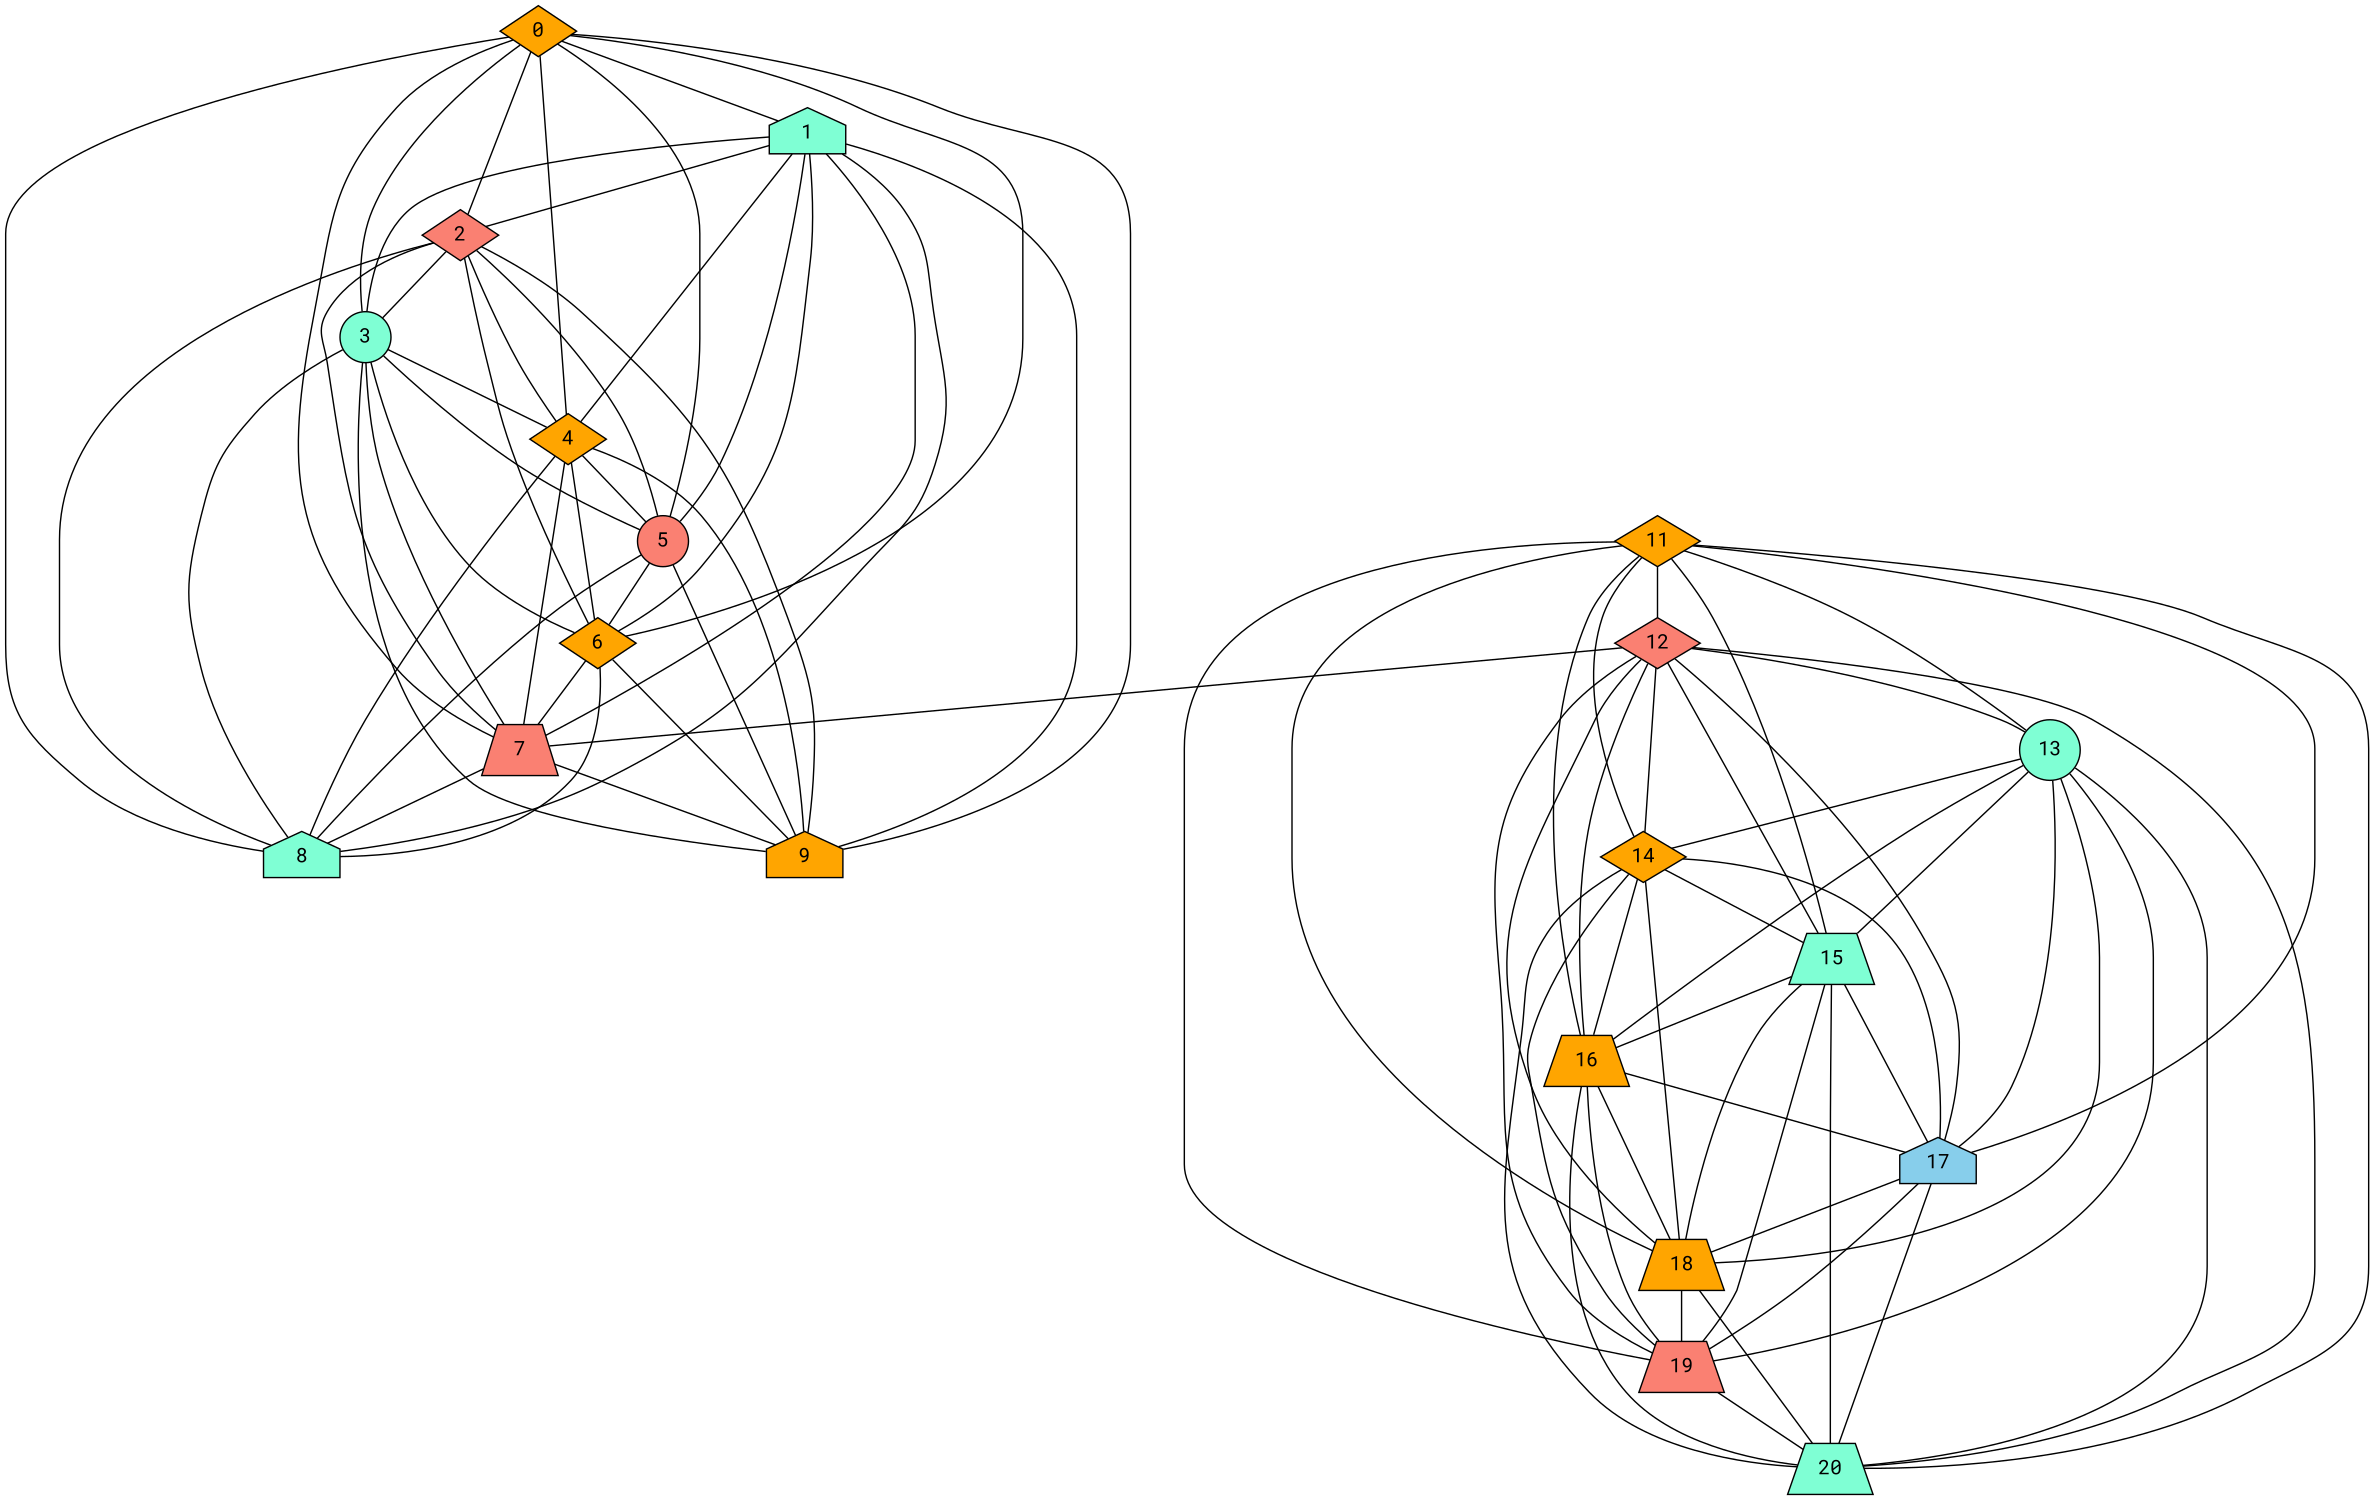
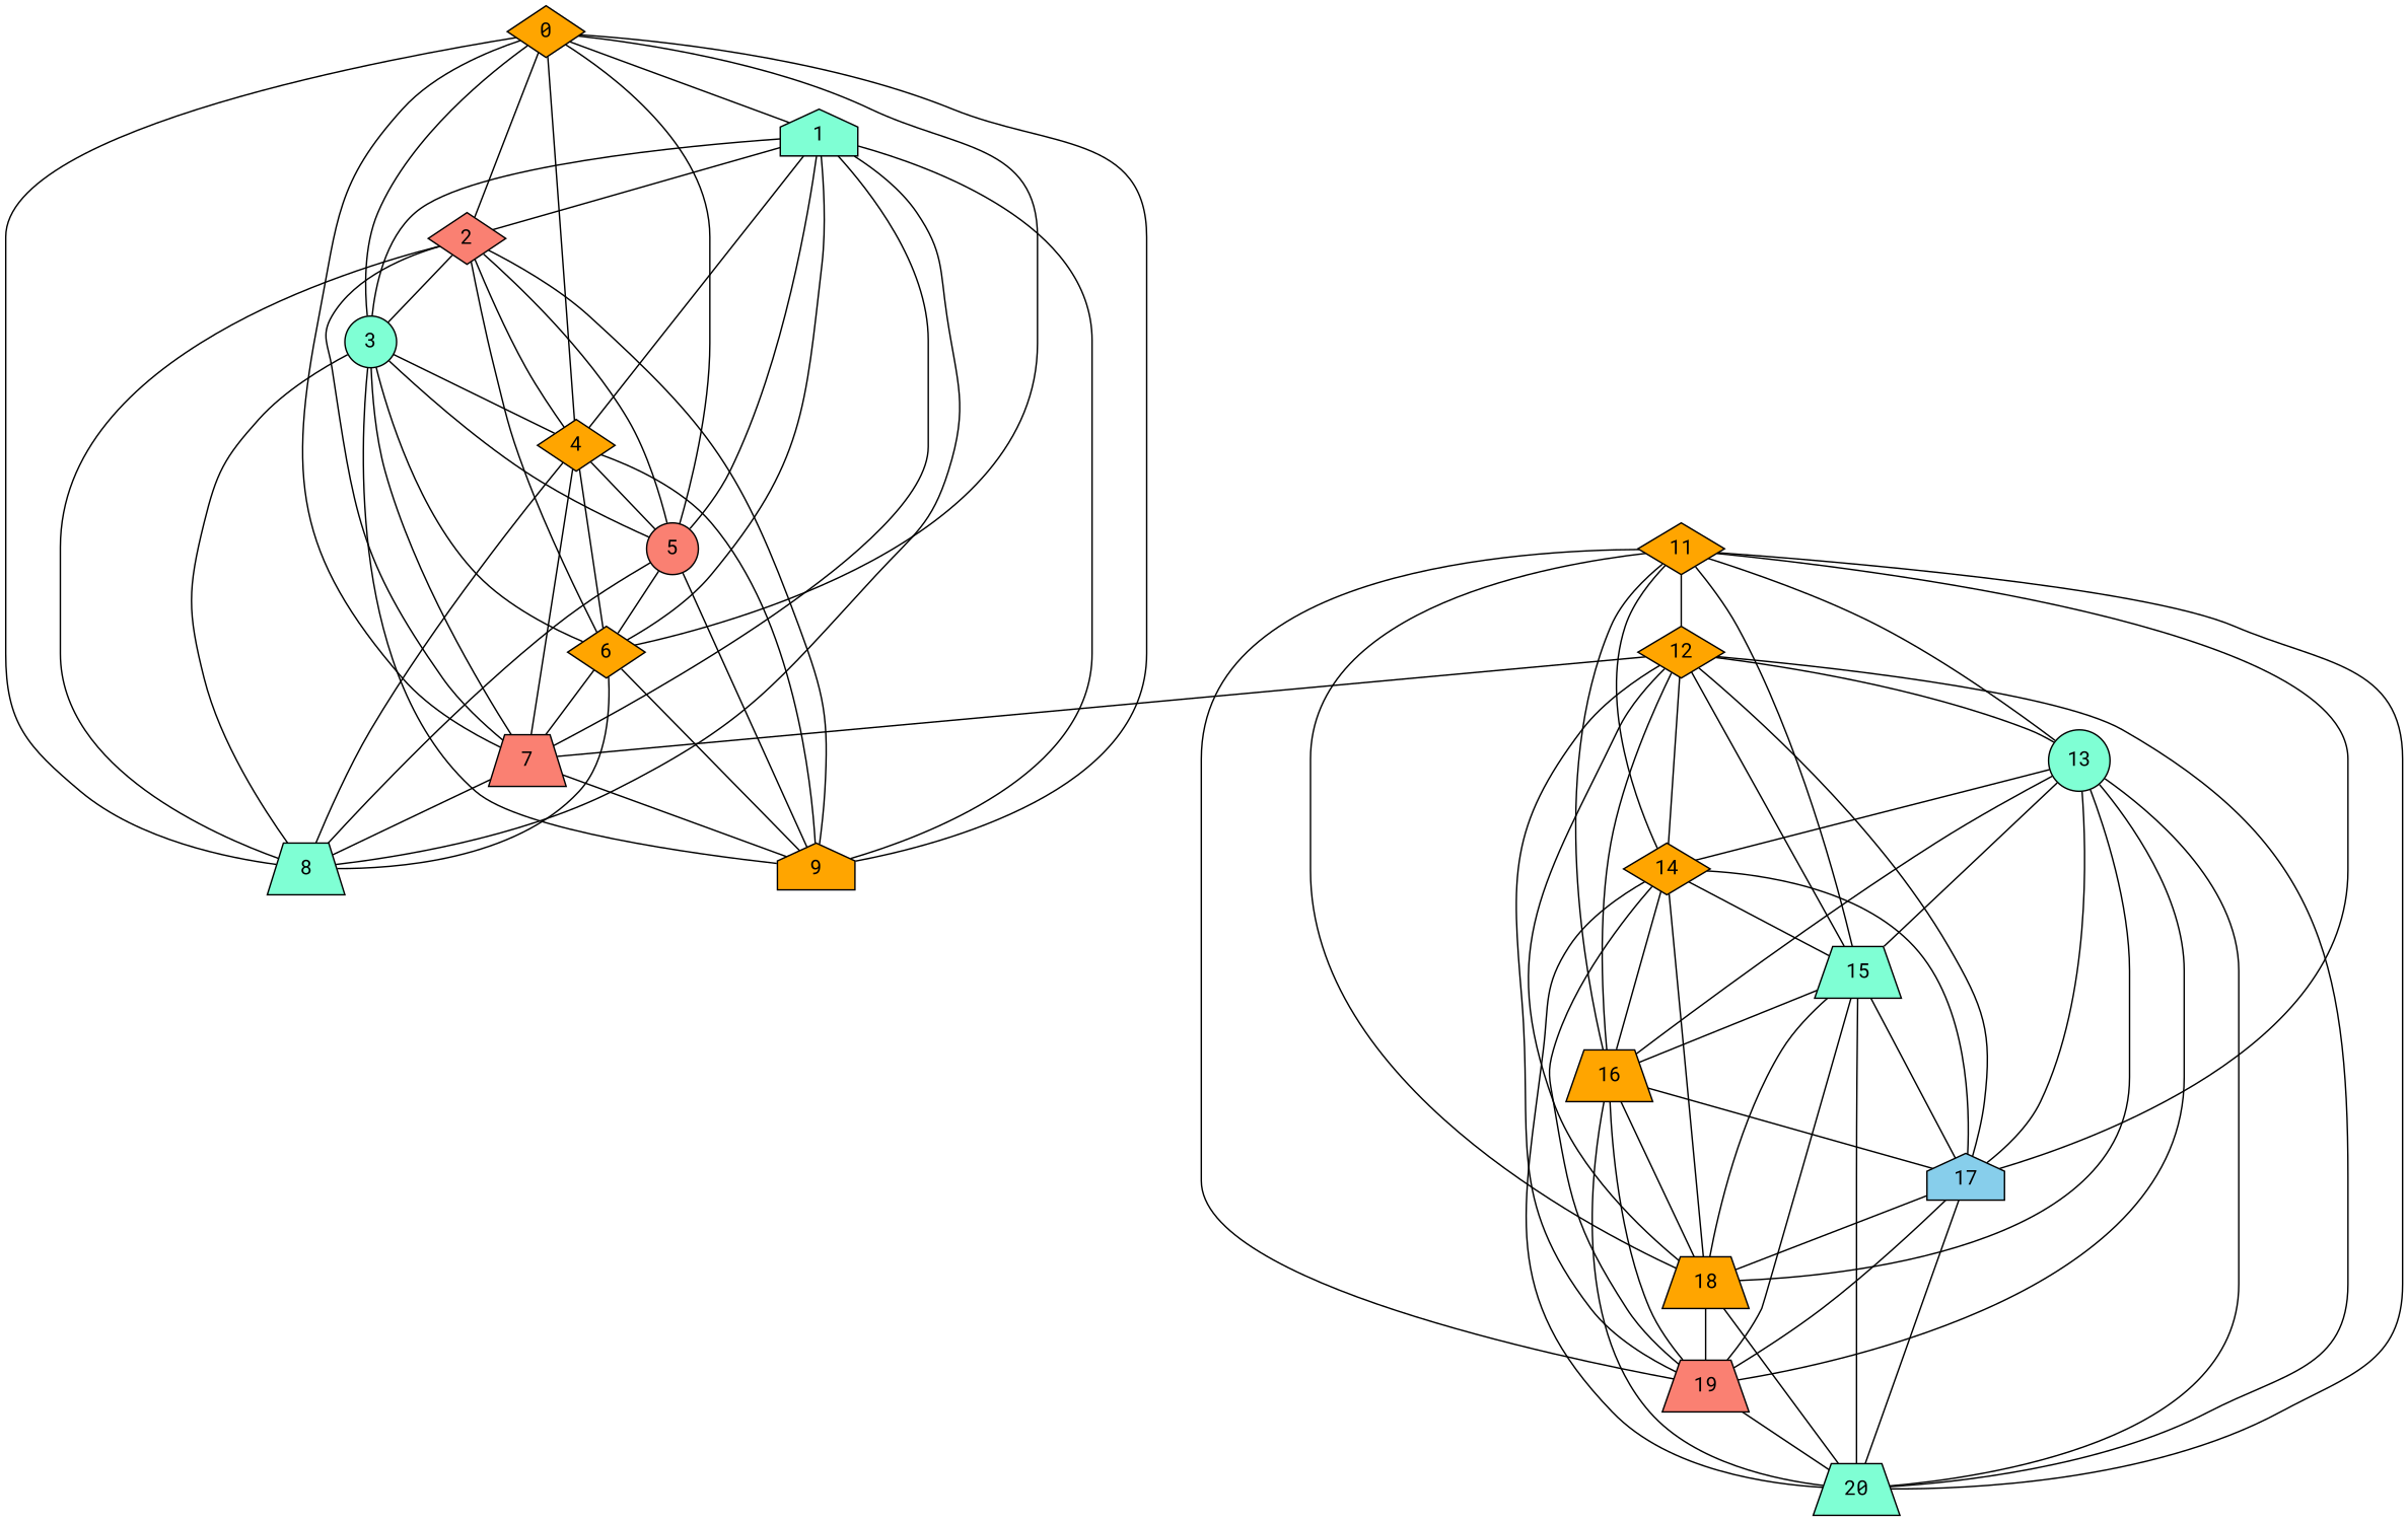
  strict graph {
    fontname="Roboto Mono"
    node [fillcolor=orange fontname="Roboto Mono" shape=diamond style=filled]
    edge [fontname="Roboto Mono"]
    1 [fillcolor=aquamarine shape=house]
    0
    2 [fillcolor=salmon]
    3 [fillcolor=aquamarine shape=circle]
    4
    5 [fillcolor=salmon shape=circle]
    6
    7 [fillcolor=salmon shape=trapezium]
-   8 [fillcolor=aquamarine shape=house]
+   8 [fillcolor=aquamarine shape=trapezium]
    9 [shape=house]
    11
-   12 [fillcolor=salmon]
+   12
    13 [fillcolor=aquamarine shape=circle]
    14
    15 [fillcolor=aquamarine shape=trapezium]
    16 [shape=trapezium]
    17 [fillcolor=skyblue shape=house]
    18 [shape=trapezium]
    19 [fillcolor=salmon shape=trapezium]
    20 [fillcolor=aquamarine shape=trapezium]
    1 -- 2
    1 -- 3
    1 -- 4
    1 -- 5
    1 -- 6
    1 -- 7
    1 -- 8
    1 -- 9
    0 -- 1
    0 -- 2
    0 -- 3
    0 -- 4
    0 -- 5
    0 -- 6
    0 -- 7
    0 -- 8
    0 -- 9
    2 -- 3
    2 -- 4
    2 -- 5
    2 -- 6
    2 -- 7
    2 -- 8
    2 -- 9
    3 -- 4
    3 -- 5
    3 -- 6
    3 -- 7
    3 -- 8
    3 -- 9
    4 -- 5
    4 -- 6
    4 -- 7
    4 -- 8
    4 -- 9
    5 -- 6
    5 -- 8
    5 -- 9
    6 -- 7
    6 -- 8
    6 -- 9
    7 -- 8
    7 -- 9
    11 -- 12
    11 -- 13
    11 -- 14
    11 -- 15
    11 -- 16
    11 -- 17
    11 -- 18
    11 -- 19
    11 -- 20
    12 -- 7
    12 -- 13
    12 -- 14
    12 -- 15
    12 -- 16
    12 -- 17
    12 -- 18
    12 -- 19
    12 -- 20
    13 -- 14
    13 -- 15
    13 -- 16
    13 -- 17
    13 -- 18
    13 -- 19
    13 -- 20
    14 -- 15
    14 -- 16
    14 -- 17
    14 -- 18
    14 -- 19
    14 -- 20
    15 -- 16
    15 -- 17
    15 -- 18
    15 -- 19
    15 -- 20
    16 -- 17
    16 -- 18
    16 -- 19
    16 -- 20
    17 -- 18
    17 -- 19
    17 -- 20
    18 -- 19
    18 -- 20
    19 -- 20
  }
